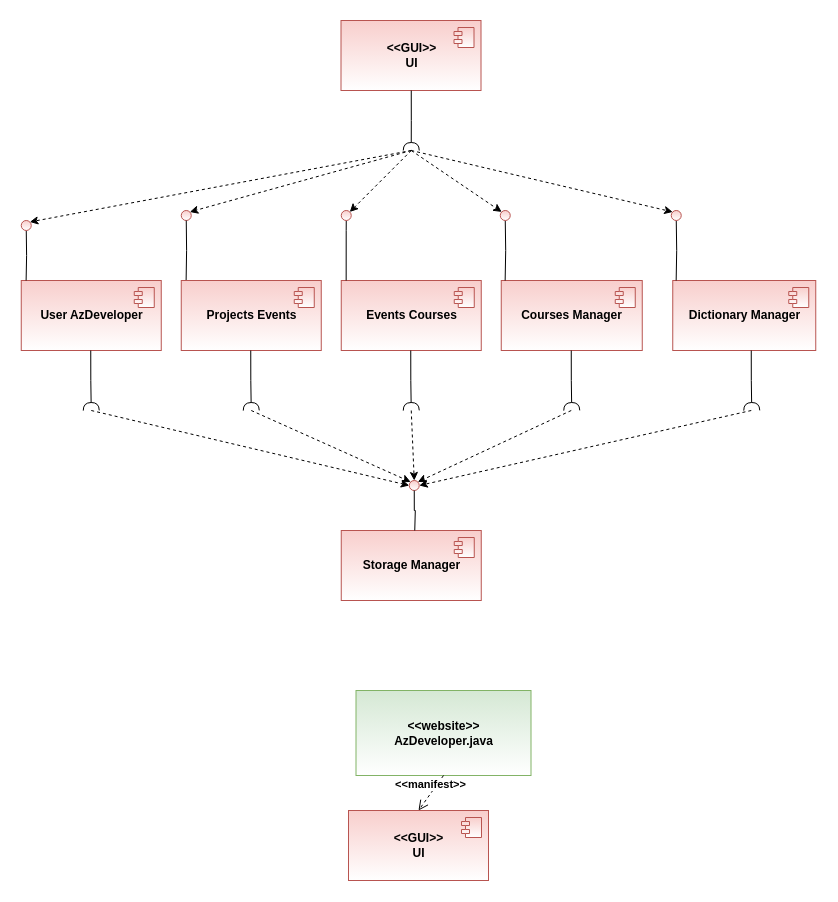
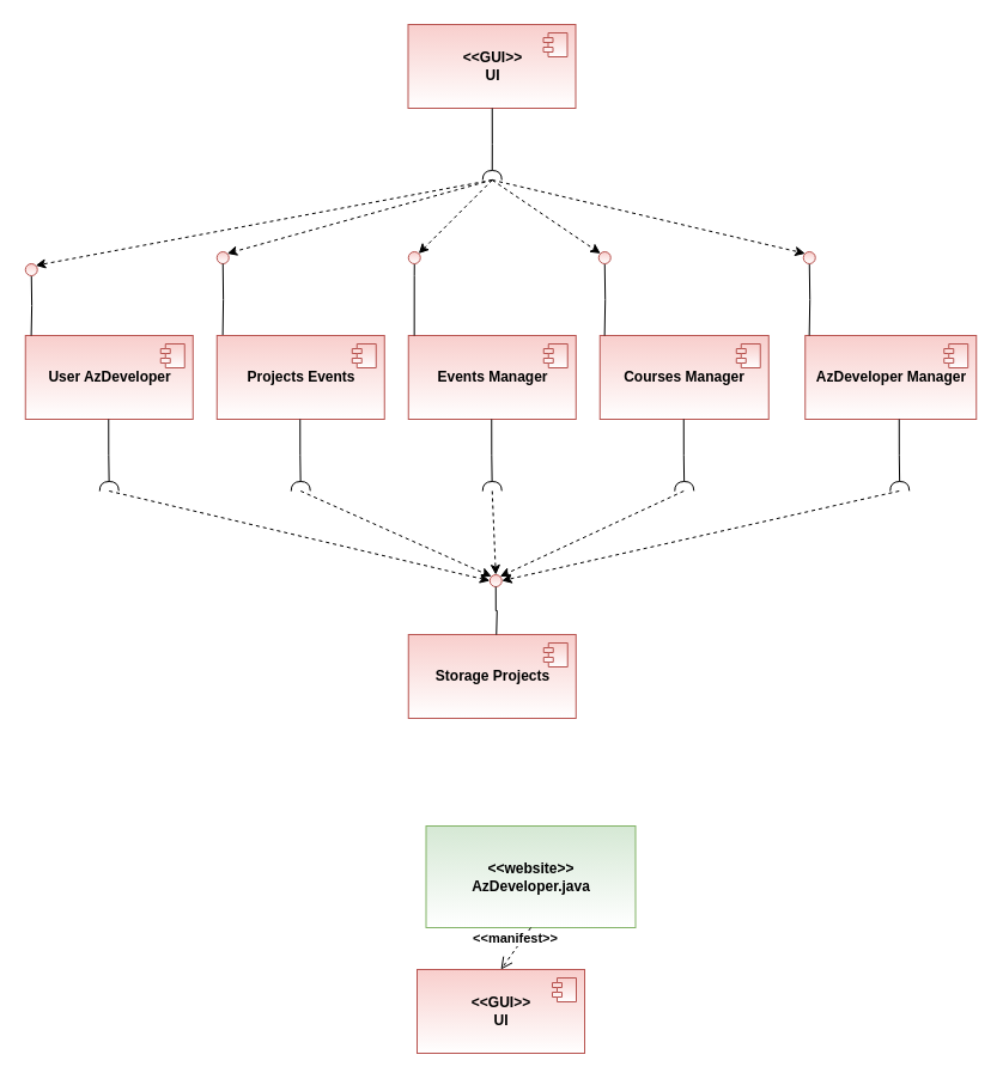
  <mxCell id="0" />
  <mxCell id="1" parent="0" />
  <mxCell id="2" value="&amp;lt;&amp;lt;website&amp;gt;&amp;gt;&lt;br&gt;AzDeveloper.java" style="html=1;fillColor=#d5e8d4;strokeColor=#82b366;gradientColor=#ffffff;fontStyle=1" vertex="1" parent="1"><mxGeometry x="355.5" y="690" width="175" height="85" as="geometry" /></mxCell>
  <mxCell id="3" value="&amp;lt;&amp;lt;manifest&amp;gt;&amp;gt;" style="html=1;verticalAlign=bottom;endArrow=open;dashed=1;endSize=8;rounded=0;exitX=0.5;exitY=1;exitDx=0;exitDy=0;entryX=0.5;entryY=0;entryDx=0;entryDy=0;fontStyle=1" edge="1" parent="1" source="2" target="4"><mxGeometry relative="1" as="geometry"><mxPoint x="454.52" y="770" as="sourcePoint" /><mxPoint x="425.5" y="810" as="targetPoint" /></mxGeometry></mxCell>
  <mxCell id="4" value="&amp;lt;&amp;lt;GUI&amp;gt;&amp;gt;&lt;br&gt;UI" style="html=1;dropTarget=0;strokeWidth=1;fillColor=#f8cecc;strokeColor=#b85450;gradientColor=#ffffff;fontStyle=1" vertex="1" parent="1"><mxGeometry x="348" y="810" width="140" height="70" as="geometry" /></mxCell>
  <mxCell id="5" value="" style="shape=module;jettyWidth=8;jettyHeight=4;strokeWidth=1;fillColor=#f8cecc;strokeColor=#b85450;gradientColor=#ffffff;fontStyle=1" vertex="1" parent="4"><mxGeometry x="1" width="20" height="20" relative="1" as="geometry"><mxPoint x="-27" y="7" as="offset" /></mxGeometry></mxCell>
  <mxCell id="6" value="User AzDeveloper" style="html=1;dropTarget=0;strokeWidth=1;fillColor=#f8cecc;strokeColor=#b85450;gradientColor=#ffffff;fontStyle=1" vertex="1" parent="1"><mxGeometry x="20.75" y="280" width="140" height="70" as="geometry" /></mxCell>
  <mxCell id="7" value="" style="shape=module;jettyWidth=8;jettyHeight=4;strokeWidth=1;fillColor=#f8cecc;strokeColor=#b85450;gradientColor=#ffffff;fontStyle=1" vertex="1" parent="6"><mxGeometry x="1" width="20" height="20" relative="1" as="geometry"><mxPoint x="-27" y="7" as="offset" /></mxGeometry></mxCell>
- <mxCell id="8" value="Storage Manager" style="html=1;dropTarget=0;strokeWidth=1;fillColor=#f8cecc;strokeColor=#b85450;gradientColor=#ffffff;fontStyle=1" vertex="1" parent="1"><mxGeometry x="340.75" y="530" width="140" height="70" as="geometry" /></mxCell>
+ <mxCell id="8" value="Storage Projects" style="html=1;dropTarget=0;strokeWidth=1;fillColor=#f8cecc;strokeColor=#b85450;gradientColor=#ffffff;fontStyle=1" vertex="1" parent="1"><mxGeometry x="340.75" y="530" width="140" height="70" as="geometry" /></mxCell>
  <mxCell id="9" value="" style="shape=module;jettyWidth=8;jettyHeight=4;strokeWidth=1;fillColor=#f8cecc;strokeColor=#b85450;gradientColor=#ffffff;fontStyle=1" vertex="1" parent="8"><mxGeometry x="1" width="20" height="20" relative="1" as="geometry"><mxPoint x="-27" y="7" as="offset" /></mxGeometry></mxCell>
  <mxCell id="10" value="Courses Manager" style="html=1;dropTarget=0;strokeWidth=1;fillColor=#f8cecc;strokeColor=#b85450;gradientColor=#ffffff;fontStyle=1" vertex="1" parent="1"><mxGeometry x="500.75" y="280" width="141" height="70" as="geometry" /></mxCell>
  <mxCell id="11" value="" style="shape=module;jettyWidth=8;jettyHeight=4;strokeWidth=1;fillColor=#f8cecc;strokeColor=#b85450;gradientColor=#ffffff;fontStyle=1" vertex="1" parent="10"><mxGeometry x="1" width="20" height="20" relative="1" as="geometry"><mxPoint x="-27" y="7" as="offset" /></mxGeometry></mxCell>
- <mxCell id="12" value="Events Courses" style="html=1;dropTarget=0;strokeWidth=1;fillColor=#f8cecc;strokeColor=#b85450;gradientColor=#ffffff;fontStyle=1" vertex="1" parent="1"><mxGeometry x="340.75" y="280" width="140" height="70" as="geometry" /></mxCell>
+ <mxCell id="12" value="Events Manager" style="html=1;dropTarget=0;strokeWidth=1;fillColor=#f8cecc;strokeColor=#b85450;gradientColor=#ffffff;fontStyle=1" vertex="1" parent="1"><mxGeometry x="340.75" y="280" width="140" height="70" as="geometry" /></mxCell>
  <mxCell id="13" value="" style="shape=module;jettyWidth=8;jettyHeight=4;strokeWidth=1;fillColor=#f8cecc;strokeColor=#b85450;gradientColor=#ffffff;fontStyle=1" vertex="1" parent="12"><mxGeometry x="1" width="20" height="20" relative="1" as="geometry"><mxPoint x="-27" y="7" as="offset" /></mxGeometry></mxCell>
- <mxCell id="14" value="Dictionary Manager" style="html=1;dropTarget=0;strokeWidth=1;fillColor=#f8cecc;strokeColor=#b85450;gradientColor=#ffffff;fontStyle=1" vertex="1" parent="1"><mxGeometry x="672.25" y="280" width="143" height="70" as="geometry" /></mxCell>
+ <mxCell id="14" value="AzDeveloper Manager" style="html=1;dropTarget=0;strokeWidth=1;fillColor=#f8cecc;strokeColor=#b85450;gradientColor=#ffffff;fontStyle=1" vertex="1" parent="1"><mxGeometry x="672.25" y="280" width="143" height="70" as="geometry" /></mxCell>
  <mxCell id="15" value="" style="shape=module;jettyWidth=8;jettyHeight=4;strokeWidth=1;fillColor=#f8cecc;strokeColor=#b85450;gradientColor=#ffffff;fontStyle=1" vertex="1" parent="14"><mxGeometry x="1" width="20" height="20" relative="1" as="geometry"><mxPoint x="-27" y="7" as="offset" /></mxGeometry></mxCell>
  <mxCell id="16" value="&amp;lt;&amp;lt;GUI&amp;gt;&amp;gt;&lt;br&gt;UI" style="html=1;dropTarget=0;strokeWidth=1;fillColor=#f8cecc;strokeColor=#b85450;gradientColor=#ffffff;fontStyle=1" vertex="1" parent="1"><mxGeometry x="340.5" y="20" width="140" height="70" as="geometry" /></mxCell>
  <mxCell id="17" value="" style="shape=module;jettyWidth=8;jettyHeight=4;strokeWidth=1;fillColor=#f8cecc;strokeColor=#b85450;gradientColor=#ffffff;fontStyle=1" vertex="1" parent="16"><mxGeometry x="1" width="20" height="20" relative="1" as="geometry"><mxPoint x="-27" y="7" as="offset" /></mxGeometry></mxCell>
  <mxCell id="18" value="" style="endArrow=classic;dashed=1;html=1;rounded=0;strokeWidth=1;endFill=1;entryX=1;entryY=0.5;entryDx=0;entryDy=0;" edge="1" parent="1" target="29"><mxGeometry width="50" height="50" relative="1" as="geometry"><mxPoint x="750.75" y="410" as="sourcePoint" /><mxPoint x="622.75" y="20" as="targetPoint" /></mxGeometry></mxCell>
  <mxCell id="19" value="" style="ellipse;whiteSpace=wrap;html=1;aspect=fixed;strokeWidth=1;fillColor=#f8cecc;strokeColor=#b85450;gradientColor=#ffffff;" vertex="1" parent="1"><mxGeometry x="180.75" y="210" width="10" height="10" as="geometry" /></mxCell>
  <mxCell id="20" style="edgeStyle=orthogonalEdgeStyle;rounded=0;orthogonalLoop=1;jettySize=auto;html=1;startArrow=none;startFill=0;endArrow=none;endFill=0;strokeWidth=1;entryX=0.5;entryY=1;entryDx=0;entryDy=0;" edge="1" parent="1" target="19"><mxGeometry relative="1" as="geometry"><mxPoint x="185.61" y="280" as="sourcePoint" /><mxPoint x="185.75" y="230" as="targetPoint" /></mxGeometry></mxCell>
  <mxCell id="21" style="edgeStyle=orthogonalEdgeStyle;rounded=0;orthogonalLoop=1;jettySize=auto;html=1;startArrow=none;startFill=0;endArrow=none;endFill=0;strokeWidth=1;entryX=0.5;entryY=1;entryDx=0;entryDy=0;" edge="1" parent="1" target="26"><mxGeometry relative="1" as="geometry"><mxPoint x="675.67" y="280" as="sourcePoint" /><mxPoint x="675.67" y="220" as="targetPoint" /></mxGeometry></mxCell>
  <mxCell id="22" style="edgeStyle=orthogonalEdgeStyle;rounded=0;orthogonalLoop=1;jettySize=auto;html=1;startArrow=none;startFill=0;endArrow=none;endFill=0;strokeWidth=1;entryX=0.5;entryY=1;entryDx=0;entryDy=0;" edge="1" parent="1" target="25"><mxGeometry relative="1" as="geometry"><mxPoint x="504.65" y="280" as="sourcePoint" /><mxPoint x="504.65" y="220" as="targetPoint" /></mxGeometry></mxCell>
  <mxCell id="23" style="edgeStyle=orthogonalEdgeStyle;rounded=0;orthogonalLoop=1;jettySize=auto;html=1;startArrow=none;startFill=0;endArrow=none;endFill=0;strokeWidth=1;entryX=0.5;entryY=1;entryDx=0;entryDy=0;" edge="1" parent="1" target="24"><mxGeometry relative="1" as="geometry"><mxPoint x="345.67" y="280" as="sourcePoint" /><mxPoint x="345.67" y="220" as="targetPoint" /><Array as="points"><mxPoint x="345.75" y="230" /></Array></mxGeometry></mxCell>
  <mxCell id="24" value="" style="ellipse;whiteSpace=wrap;html=1;aspect=fixed;strokeWidth=1;fillColor=#f8cecc;strokeColor=#b85450;gradientColor=#ffffff;" vertex="1" parent="1"><mxGeometry x="340.75" y="210" width="10" height="10" as="geometry" /></mxCell>
  <mxCell id="25" value="" style="ellipse;whiteSpace=wrap;html=1;aspect=fixed;strokeWidth=1;fillColor=#f8cecc;strokeColor=#b85450;gradientColor=#ffffff;" vertex="1" parent="1"><mxGeometry x="499.75" y="210" width="10" height="10" as="geometry" /></mxCell>
  <mxCell id="26" value="" style="ellipse;whiteSpace=wrap;html=1;aspect=fixed;strokeWidth=1;fillColor=#f8cecc;strokeColor=#b85450;gradientColor=#ffffff;" vertex="1" parent="1"><mxGeometry x="670.75" y="210" width="10" height="10" as="geometry" /></mxCell>
  <mxCell id="27" value="Projects Events" style="html=1;dropTarget=0;strokeWidth=1;fillColor=#f8cecc;strokeColor=#b85450;gradientColor=#ffffff;fontStyle=1" vertex="1" parent="1"><mxGeometry x="180.75" y="280" width="140" height="70" as="geometry" /></mxCell>
  <mxCell id="28" value="" style="shape=module;jettyWidth=8;jettyHeight=4;strokeWidth=1;fillColor=#f8cecc;strokeColor=#b85450;gradientColor=#ffffff;fontStyle=1" vertex="1" parent="27"><mxGeometry x="1" width="20" height="20" relative="1" as="geometry"><mxPoint x="-27" y="7" as="offset" /></mxGeometry></mxCell>
  <mxCell id="29" value="" style="ellipse;whiteSpace=wrap;html=1;aspect=fixed;strokeWidth=1;fillColor=#f8cecc;strokeColor=#b85450;gradientColor=#ffffff;" vertex="1" parent="1"><mxGeometry x="408.75" y="480" width="10" height="10" as="geometry" /></mxCell>
  <mxCell id="30" style="edgeStyle=orthogonalEdgeStyle;rounded=0;orthogonalLoop=1;jettySize=auto;html=1;startArrow=none;startFill=0;endArrow=none;endFill=0;strokeWidth=1;entryX=0.5;entryY=1;entryDx=0;entryDy=0;" edge="1" parent="1" target="31"><mxGeometry relative="1" as="geometry"><mxPoint x="25.61" y="280" as="sourcePoint" /><mxPoint x="25.61" y="230" as="targetPoint" /><Array as="points" /></mxGeometry></mxCell>
  <mxCell id="31" value="" style="ellipse;whiteSpace=wrap;html=1;aspect=fixed;strokeWidth=1;fillColor=#f8cecc;strokeColor=#b85450;gradientColor=#ffffff;" vertex="1" parent="1"><mxGeometry x="20.75" y="220" width="10" height="10" as="geometry" /></mxCell>
  <mxCell id="32" style="edgeStyle=orthogonalEdgeStyle;rounded=0;orthogonalLoop=1;jettySize=auto;html=1;endArrow=halfCircle;endFill=0;exitX=0.5;exitY=1;exitDx=0;exitDy=0;" edge="1" parent="1"><mxGeometry relative="1" as="geometry"><mxPoint x="410.75" y="150" as="targetPoint" /><mxPoint x="410.75" y="90" as="sourcePoint" /><Array as="points"><mxPoint x="410.75" y="120" /></Array></mxGeometry></mxCell>
  <mxCell id="33" style="edgeStyle=orthogonalEdgeStyle;rounded=0;orthogonalLoop=1;jettySize=auto;html=1;endArrow=halfCircle;endFill=0;exitX=0.5;exitY=1;exitDx=0;exitDy=0;" edge="1" parent="1"><mxGeometry relative="1" as="geometry"><mxPoint x="90.75" y="410" as="targetPoint" /><mxPoint x="90.25" y="350" as="sourcePoint" /><Array as="points"><mxPoint x="90.25" y="380" /><mxPoint x="90.25" y="380" /></Array></mxGeometry></mxCell>
  <mxCell id="34" style="edgeStyle=orthogonalEdgeStyle;rounded=0;orthogonalLoop=1;jettySize=auto;html=1;entryX=0.5;entryY=1;entryDx=0;entryDy=0;startArrow=none;startFill=0;endArrow=none;endFill=0;strokeWidth=1;" edge="1" parent="1" target="29"><mxGeometry relative="1" as="geometry"><mxPoint x="414.25" y="530" as="sourcePoint" /><mxPoint x="414.31" y="500" as="targetPoint" /></mxGeometry></mxCell>
  <mxCell id="35" style="edgeStyle=orthogonalEdgeStyle;rounded=0;orthogonalLoop=1;jettySize=auto;html=1;endArrow=halfCircle;endFill=0;exitX=0.5;exitY=1;exitDx=0;exitDy=0;" edge="1" parent="1"><mxGeometry relative="1" as="geometry"><mxPoint x="751.25" y="410" as="targetPoint" /><mxPoint x="750.75" y="350" as="sourcePoint" /><Array as="points"><mxPoint x="750.75" y="380" /><mxPoint x="750.75" y="380" /></Array></mxGeometry></mxCell>
  <mxCell id="36" style="edgeStyle=orthogonalEdgeStyle;rounded=0;orthogonalLoop=1;jettySize=auto;html=1;endArrow=halfCircle;endFill=0;exitX=0.5;exitY=1;exitDx=0;exitDy=0;" edge="1" parent="1"><mxGeometry relative="1" as="geometry"><mxPoint x="571.25" y="410" as="targetPoint" /><mxPoint x="570.75" y="350" as="sourcePoint" /><Array as="points"><mxPoint x="570.75" y="380" /><mxPoint x="570.75" y="380" /></Array></mxGeometry></mxCell>
  <mxCell id="37" style="edgeStyle=orthogonalEdgeStyle;rounded=0;orthogonalLoop=1;jettySize=auto;html=1;endArrow=halfCircle;endFill=0;exitX=0.5;exitY=1;exitDx=0;exitDy=0;" edge="1" parent="1"><mxGeometry relative="1" as="geometry"><mxPoint x="410.75" y="410" as="targetPoint" /><mxPoint x="410.25" y="350" as="sourcePoint" /><Array as="points"><mxPoint x="410.25" y="380" /><mxPoint x="410.25" y="380" /></Array></mxGeometry></mxCell>
  <mxCell id="38" style="edgeStyle=orthogonalEdgeStyle;rounded=0;orthogonalLoop=1;jettySize=auto;html=1;endArrow=halfCircle;endFill=0;exitX=0.5;exitY=1;exitDx=0;exitDy=0;" edge="1" parent="1"><mxGeometry relative="1" as="geometry"><mxPoint x="250.75" y="410" as="targetPoint" /><mxPoint x="250.25" y="350" as="sourcePoint" /><Array as="points"><mxPoint x="250.25" y="380" /><mxPoint x="250.25" y="380" /></Array></mxGeometry></mxCell>
  <mxCell id="39" value="" style="endArrow=classic;dashed=1;html=1;rounded=0;strokeWidth=1;endFill=1;entryX=1;entryY=0;entryDx=0;entryDy=0;" edge="1" parent="1" target="29"><mxGeometry width="50" height="50" relative="1" as="geometry"><mxPoint x="570.75" y="410" as="sourcePoint" /><mxPoint x="640.75" y="490" as="targetPoint" /></mxGeometry></mxCell>
  <mxCell id="40" value="" style="endArrow=classic;dashed=1;html=1;rounded=0;strokeWidth=1;endFill=1;entryX=0;entryY=0;entryDx=0;entryDy=0;" edge="1" parent="1" target="29"><mxGeometry width="50" height="50" relative="1" as="geometry"><mxPoint x="250.75" y="410" as="sourcePoint" /><mxPoint x="560.75" y="430" as="targetPoint" /></mxGeometry></mxCell>
  <mxCell id="41" value="" style="endArrow=classic;dashed=1;html=1;rounded=0;strokeWidth=1;endFill=1;entryX=0;entryY=0.5;entryDx=0;entryDy=0;" edge="1" parent="1" target="29"><mxGeometry width="50" height="50" relative="1" as="geometry"><mxPoint x="90.75" y="410" as="sourcePoint" /><mxPoint x="-99.25" y="460" as="targetPoint" /></mxGeometry></mxCell>
  <mxCell id="42" value="" style="endArrow=classic;dashed=1;html=1;rounded=0;strokeWidth=1;endFill=1;entryX=0.5;entryY=0;entryDx=0;entryDy=0;" edge="1" parent="1" target="29"><mxGeometry width="50" height="50" relative="1" as="geometry"><mxPoint x="410.75" y="410" as="sourcePoint" /><mxPoint x="644.75" y="540" as="targetPoint" /></mxGeometry></mxCell>
  <mxCell id="43" value="" style="endArrow=classic;dashed=1;html=1;rounded=0;strokeWidth=1;endFill=1;entryX=0;entryY=0;entryDx=0;entryDy=0;" edge="1" parent="1" target="26"><mxGeometry width="50" height="50" relative="1" as="geometry"><mxPoint x="410.75" y="150" as="sourcePoint" /><mxPoint x="220.754" y="81.464" as="targetPoint" /></mxGeometry></mxCell>
  <mxCell id="44" value="" style="endArrow=classic;dashed=1;html=1;rounded=0;strokeWidth=1;endFill=1;entryX=0;entryY=0;entryDx=0;entryDy=0;" edge="1" parent="1" target="25"><mxGeometry width="50" height="50" relative="1" as="geometry"><mxPoint x="410.75" y="150" as="sourcePoint" /><mxPoint x="230.754" y="91.464" as="targetPoint" /></mxGeometry></mxCell>
  <mxCell id="45" value="" style="endArrow=classic;dashed=1;html=1;rounded=0;strokeWidth=1;endFill=1;entryX=1;entryY=0;entryDx=0;entryDy=0;" edge="1" parent="1" target="24"><mxGeometry width="50" height="50" relative="1" as="geometry"><mxPoint x="410.75" y="150" as="sourcePoint" /><mxPoint x="240.754" y="101.464" as="targetPoint" /></mxGeometry></mxCell>
  <mxCell id="46" value="" style="endArrow=classic;dashed=1;html=1;rounded=0;strokeWidth=1;endFill=1;entryX=1;entryY=0;entryDx=0;entryDy=0;" edge="1" parent="1" target="19"><mxGeometry width="50" height="50" relative="1" as="geometry"><mxPoint x="410.75" y="150" as="sourcePoint" /><mxPoint x="250.754" y="111.464" as="targetPoint" /></mxGeometry></mxCell>
  <mxCell id="47" value="" style="endArrow=classic;dashed=1;html=1;rounded=0;strokeWidth=1;endFill=1;entryX=1;entryY=0;entryDx=0;entryDy=0;" edge="1" parent="1" target="31"><mxGeometry width="50" height="50" relative="1" as="geometry"><mxPoint x="410.75" y="150" as="sourcePoint" /><mxPoint x="260.754" y="121.464" as="targetPoint" /></mxGeometry></mxCell>
